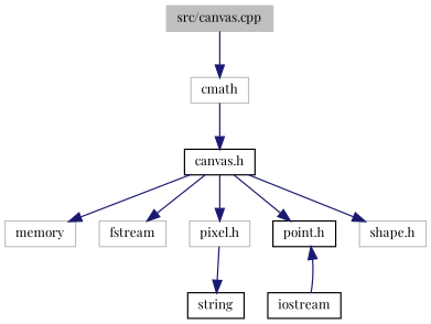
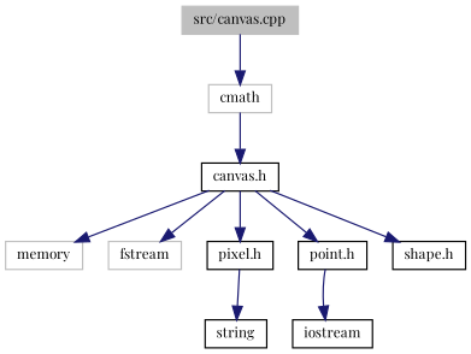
  digraph {
    fontname="Playfair Display"
    node [color=black fillcolor=white fontname="Playfair Display" fontsize=10 shape=record style=filled]
    edge [color=midnightblue fontname="Playfair Display" fontsize=10 labelfontname=Helvetica labelfontsize=10 style=solid]
    n1 [color=grey75 fillcolor=grey75 fontcolor=black height=0.2 label="src/canvas.cpp" width=0.4]
    n2 [color=grey75 height=0.2 label=cmath width=0.4]
    n3 [height=0.2 label="canvas.h" width=0.4]
    n4 [color=grey75 height=0.2 label=memory width=0.4]
    n5 [color=grey75 height=0.2 label=fstream width=0.4]
-   n6 [color=grey75 height=0.2 label="pixel.h" width=0.4]
+   n6 [height=0.2 label="pixel.h" width=0.4]
    n7 [height=0.2 label="point.h" width=0.4]
-   n8 [color=grey75 height=0.2 label="shape.h" width=0.4]
+   n8 [height=0.2 label="shape.h" width=0.4]
    n9 [height=0.2 label=iostream width=0.4]
    n10 [height=0.2 label=string width=0.4]
    n1 -> n2
    n2 -> n3
    n3 -> n4
    n3 -> n5
    n3 -> n6
    n3 -> n7
    n3 -> n8
    n6 -> n10
-   n9 -> n7
+   n7 -> n9
  }
